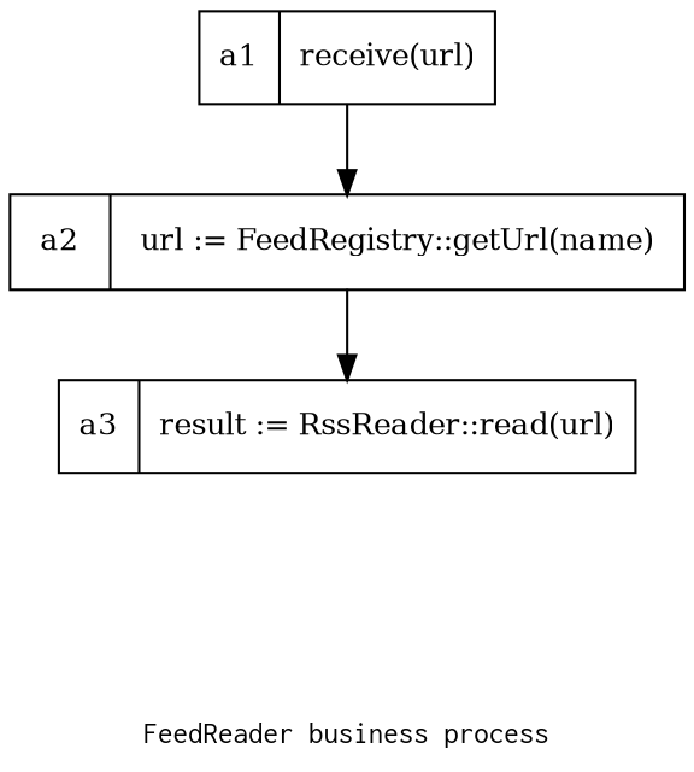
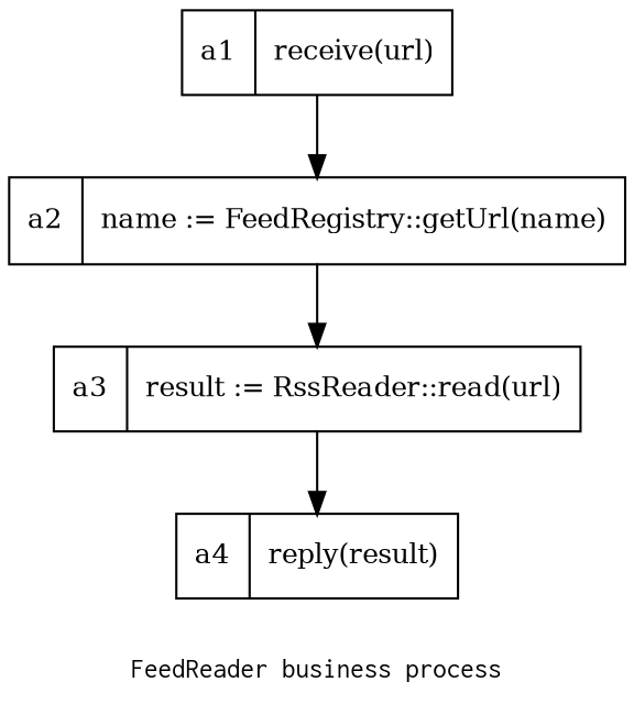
  digraph {
    fontname=Courier
    fontsize=12
    label="FeedReader business process"
    node [fontsize=12 shape=record]
    n1 [label="a1|receive(url)"]
-   n2 [label="a2|url := FeedRegistry::getUrl(name)"]
+   n2 [label="a2|name := FeedRegistry::getUrl(name)"]
    n3 [label="a3|result := RssReader::read(url)"]
+   n4 [label="a4|reply(result)"]
    n1 -> n2
    n2 -> n3
+   n3 -> n4
  }
